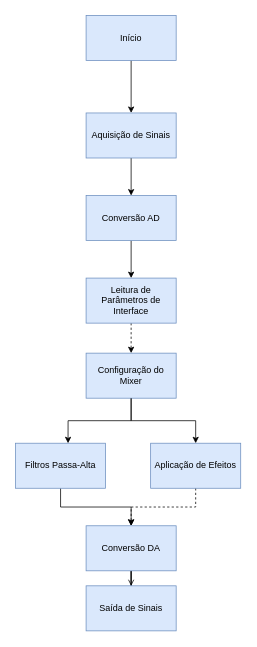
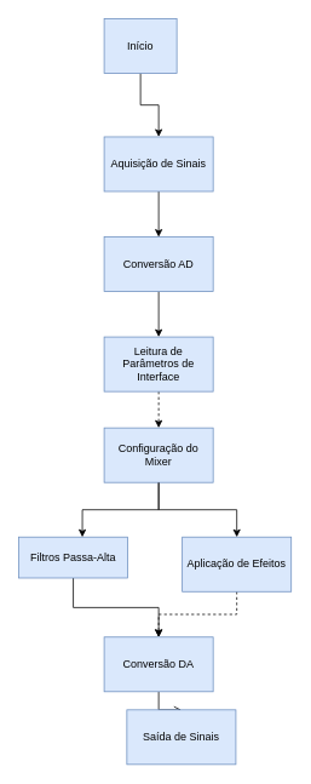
  <mxCell id="0" />
  <mxCell id="1" parent="0" />
  <mxCell id="2" style="edgeStyle=orthogonalEdgeStyle;rounded=0;orthogonalLoop=1;jettySize=auto;html=1;" edge="1" parent="1" source="3" target="5"><mxGeometry relative="1" as="geometry" /></mxCell>
- <mxCell id="3" value="Início" style="rounded=0;whiteSpace=wrap;html=1;fillColor=#dae8fc;strokeColor=#6c8ebf;" vertex="1" parent="1"><mxGeometry x="114" y="20" width="120" height="60" as="geometry" /></mxCell>
+ <mxCell id="3" value="Início" style="rounded=0;whiteSpace=wrap;html=1;fillColor=#dae8fc;strokeColor=#6c8ebf;" vertex="1" parent="1"><mxGeometry x="114" y="20" width="80" height="60" as="geometry" /></mxCell>
  <mxCell id="4" style="edgeStyle=orthogonalEdgeStyle;rounded=0;orthogonalLoop=1;jettySize=auto;html=1;" edge="1" parent="1" source="5" target="7"><mxGeometry relative="1" as="geometry" /></mxCell>
  <mxCell id="5" value="Aquisição de Sinais" style="rounded=0;whiteSpace=wrap;html=1;fillColor=#dae8fc;strokeColor=#6c8ebf;" vertex="1" parent="1"><mxGeometry x="114" y="150" width="120" height="60" as="geometry" /></mxCell>
  <mxCell id="6" style="edgeStyle=orthogonalEdgeStyle;rounded=0;orthogonalLoop=1;jettySize=auto;html=1;entryX=0.5;entryY=0;entryDx=0;entryDy=0;" edge="1" parent="1" source="7" target="9"><mxGeometry relative="1" as="geometry" /></mxCell>
  <mxCell id="7" value="Conversão AD" style="rounded=0;whiteSpace=wrap;html=1;fillColor=#dae8fc;strokeColor=#6c8ebf;" vertex="1" parent="1"><mxGeometry x="114" y="260" width="120" height="60" as="geometry" /></mxCell>
  <mxCell id="8" style="edgeStyle=orthogonalEdgeStyle;rounded=0;orthogonalLoop=1;jettySize=auto;html=1;entryX=0.5;entryY=0;entryDx=0;entryDy=0;dashed=1;" edge="1" parent="1" source="9" target="11"><mxGeometry relative="1" as="geometry" /></mxCell>
  <mxCell id="9" value="Leitura de Parâmetros de Interface" style="rounded=0;whiteSpace=wrap;html=1;fillColor=#dae8fc;strokeColor=#6c8ebf;" vertex="1" parent="1"><mxGeometry x="114" y="370" width="120" height="60" as="geometry" /></mxCell>
  <mxCell id="10" style="edgeStyle=orthogonalEdgeStyle;rounded=0;orthogonalLoop=1;jettySize=auto;html=1;" edge="1" parent="1" source="11" target="15"><mxGeometry relative="1" as="geometry" /></mxCell>
  <mxCell id="11" value="Configuração do Mixer" style="rounded=0;whiteSpace=wrap;html=1;fillColor=#dae8fc;strokeColor=#6c8ebf;" vertex="1" parent="1"><mxGeometry x="114" y="470" width="120" height="60" as="geometry" /></mxCell>
  <mxCell id="12" style="edgeStyle=orthogonalEdgeStyle;rounded=0;orthogonalLoop=1;jettySize=auto;html=1;" edge="1" parent="1" source="13" target="17"><mxGeometry relative="1" as="geometry" /></mxCell>
- <mxCell id="13" value="Filtros Passa-Alta" style="rounded=0;whiteSpace=wrap;html=1;fillColor=#dae8fc;strokeColor=#6c8ebf;" vertex="1" parent="1"><mxGeometry x="20" y="590" width="120" height="60" as="geometry" /></mxCell>
+ <mxCell id="13" value="Filtros Passa-Alta" style="rounded=0;whiteSpace=wrap;html=1;fillColor=#dae8fc;strokeColor=#6c8ebf;" vertex="1" parent="1"><mxGeometry x="20" y="590" width="120" height="45" as="geometry" /></mxCell>
  <mxCell id="14" style="edgeStyle=orthogonalEdgeStyle;rounded=0;orthogonalLoop=1;jettySize=auto;html=1;dashed=1;" edge="1" parent="1" source="15" target="17"><mxGeometry relative="1" as="geometry" /></mxCell>
  <mxCell id="15" value="Aplicação de Efeitos" style="rounded=0;whiteSpace=wrap;html=1;fillColor=#dae8fc;strokeColor=#6c8ebf;" vertex="1" parent="1"><mxGeometry x="200" y="590" width="120" height="60" as="geometry" /></mxCell>
  <mxCell id="16" style="edgeStyle=orthogonalEdgeStyle;rounded=0;orthogonalLoop=1;jettySize=auto;html=1;exitX=0.5;exitY=1;exitDx=0;exitDy=0;endArrow=open;" edge="1" parent="1" source="17" target="18"><mxGeometry relative="1" as="geometry" /></mxCell>
  <mxCell id="17" value="Conversão DA" style="rounded=0;whiteSpace=wrap;html=1;fillColor=#dae8fc;strokeColor=#6c8ebf;" vertex="1" parent="1"><mxGeometry x="114" y="700" width="120" height="60" as="geometry" /></mxCell>
- <mxCell id="18" value="Saída de Sinais" style="rounded=0;whiteSpace=wrap;html=1;fillColor=#dae8fc;strokeColor=#6c8ebf;" vertex="1" parent="1"><mxGeometry x="114" y="780" width="120" height="60" as="geometry" /></mxCell>
+ <mxCell id="18" value="Saída de Sinais" style="rounded=0;whiteSpace=wrap;html=1;fillColor=#dae8fc;strokeColor=#6c8ebf;" vertex="1" parent="1"><mxGeometry x="139" y="780" width="120" height="60" as="geometry" /></mxCell>
  <mxCell id="19" style="edgeStyle=orthogonalEdgeStyle;rounded=0;orthogonalLoop=1;jettySize=auto;html=1;entryX=0.583;entryY=0;entryDx=0;entryDy=0;entryPerimeter=0;" edge="1" parent="1" source="11" target="13"><mxGeometry relative="1" as="geometry" /></mxCell>
